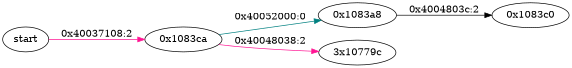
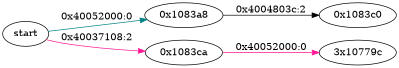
  digraph {
    rankdir=LR
    edge [color=deeppink]
    start
    "0x1083a8"
    "0x1083ca"
    "0x1083c0"
    n5 [label="3x10779c"]
-   "0x1083ca" -> "0x1083a8" [color=teal label="0x40052000:0"]
+   start -> "0x1083a8" [color=teal label="0x40052000:0"]
    start -> "0x1083ca" [label="0x40037108:2"]
    "0x1083a8" -> "0x1083c0" [color=black label="0x4004803c:2"]
-   "0x1083ca" -> n5 [label="0x40048038:2"]
+   "0x1083ca" -> n5 [label="0x40052000:0"]
  }
